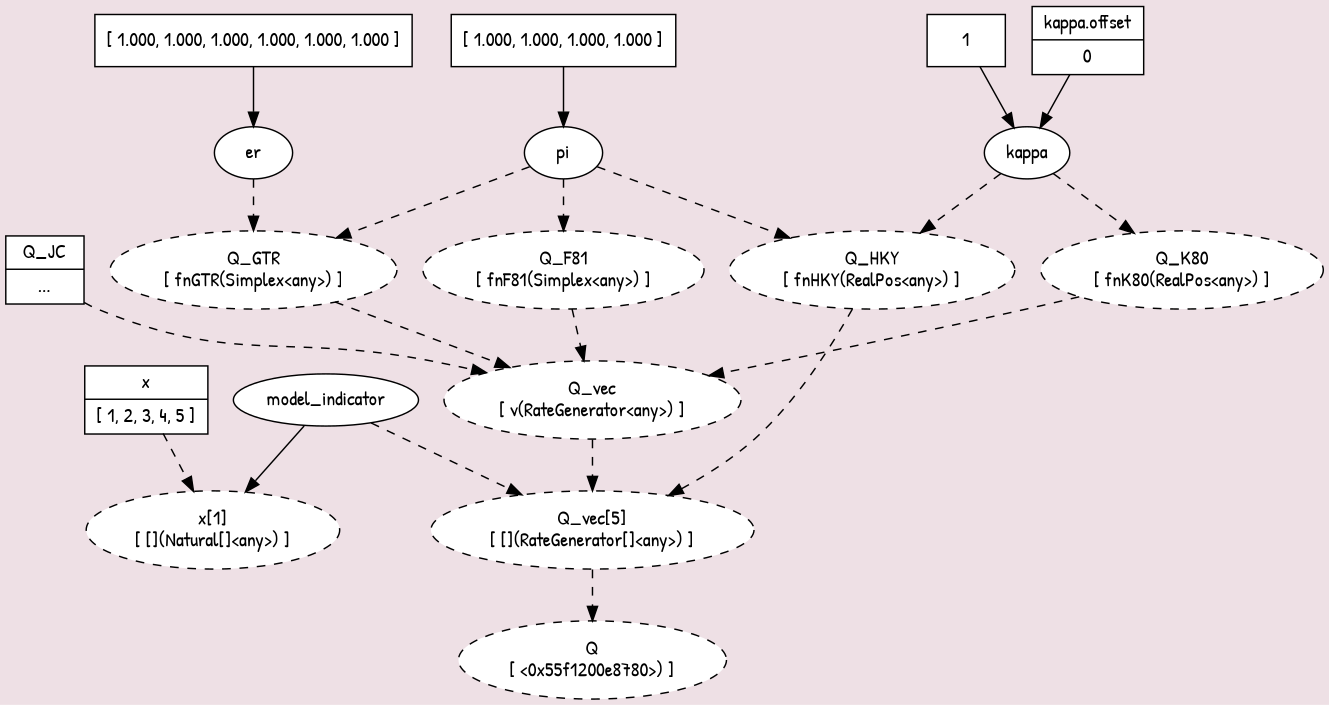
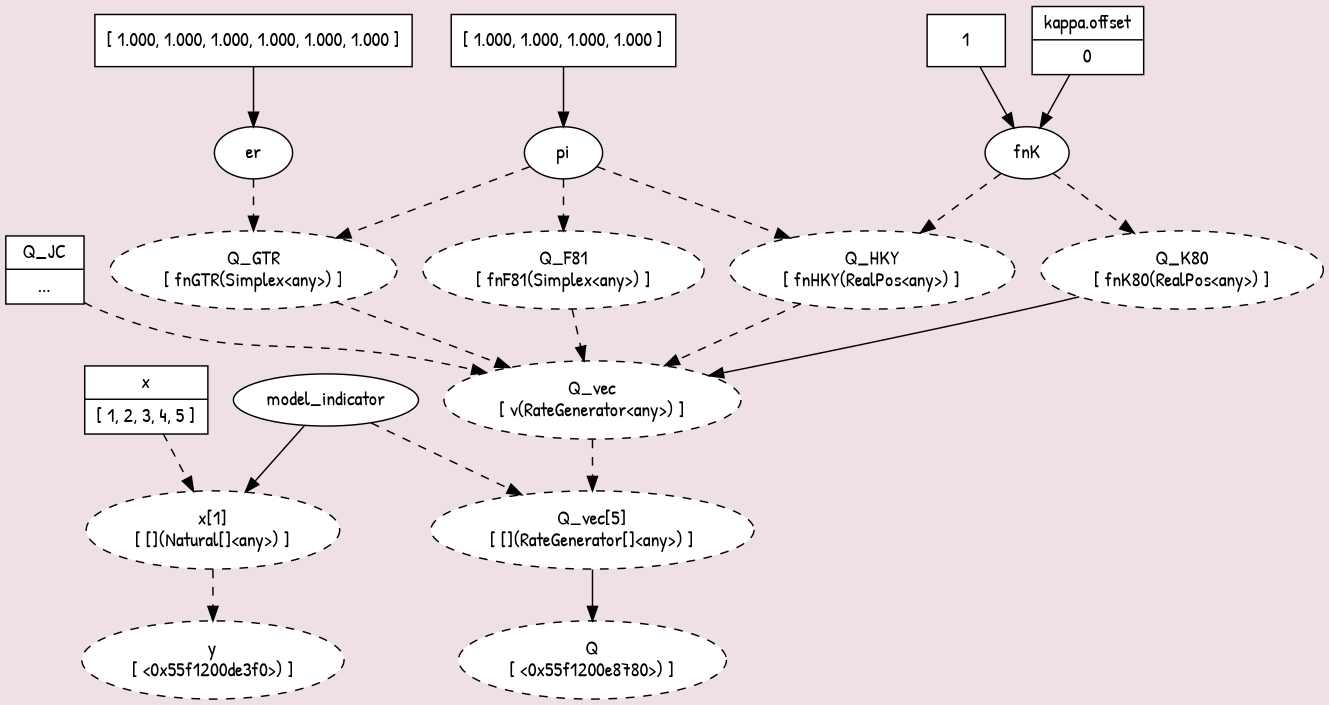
  digraph {
    bgcolor=lavenderblush2
    fontname="Patrick Hand"
    node [fillcolor=white fontname="Patrick Hand" shape=oval style=filled]
    edge [fontname="Patrick Hand" style=dashed]
+   n1 [label="y\n[ <0x55f1200de3f0>) ]" style="dashed,filled"]
    n2 [label="x[1]\n[ [](Natural[]<any>) ]" style="dashed,filled"]
    n3 [label="{x|[ 1, 2, 3, 4, 5 ]}" shape=record]
    n4 [label=model_indicator]
    n5 [label="Q_vec[5]\n[ [](RateGenerator[]<any>) ]" style="dashed,filled"]
    n6 [label="Q\n[ <0x55f1200e8780>) ]" style="dashed,filled"]
    n7 [label="Q_vec\n[ v(RateGenerator<any>) ]" style="dashed,filled"]
    n8 [label="{Q_JC|...}" shape=record]
    n9 [label="Q_K80\n[ fnK80(RealPos<any>) ]" style="dashed,filled"]
-   n10 [label=kappa]
+   n10 [label=fnK]
    n11 [label="Q_HKY\n[ fnHKY(RealPos<any>) ]" style="dashed,filled"]
    n12 [label=1 shape=box]
    n13 [label="{kappa.offset|0}" shape=record]
    n14 [label=pi]
    n15 [label="Q_F81\n[ fnF81(Simplex<any>) ]" style="dashed,filled"]
    n16 [label="Q_GTR\n[ fnGTR(Simplex<any>) ]" style="dashed,filled"]
    n17 [label="[ 1.000, 1.000, 1.000, 1.000 ]" shape=box]
    n18 [label=er]
    n19 [label="[ 1.000, 1.000, 1.000, 1.000, 1.000, 1.000 ]" shape=box]
+   n2 -> n1
    n3 -> n2
    n4 -> n2 [style=solid]
    n4 -> n5
-   n5 -> n6
+   n5 -> n6 [style=solid]
    n7 -> n5
    n8 -> n7
-   n9 -> n7
+   n9 -> n7 [style=solid]
    n10 -> n9
    n10 -> n11
-   n11 -> n5
+   n11 -> n7
    n12 -> n10 [style=""]
    n13 -> n10 [style=""]
    n14 -> n11
    n14 -> n15
    n14 -> n16
    n15 -> n7
    n16 -> n7
    n17 -> n14 [style=""]
    n18 -> n16
    n19 -> n18 [style=""]
  }
